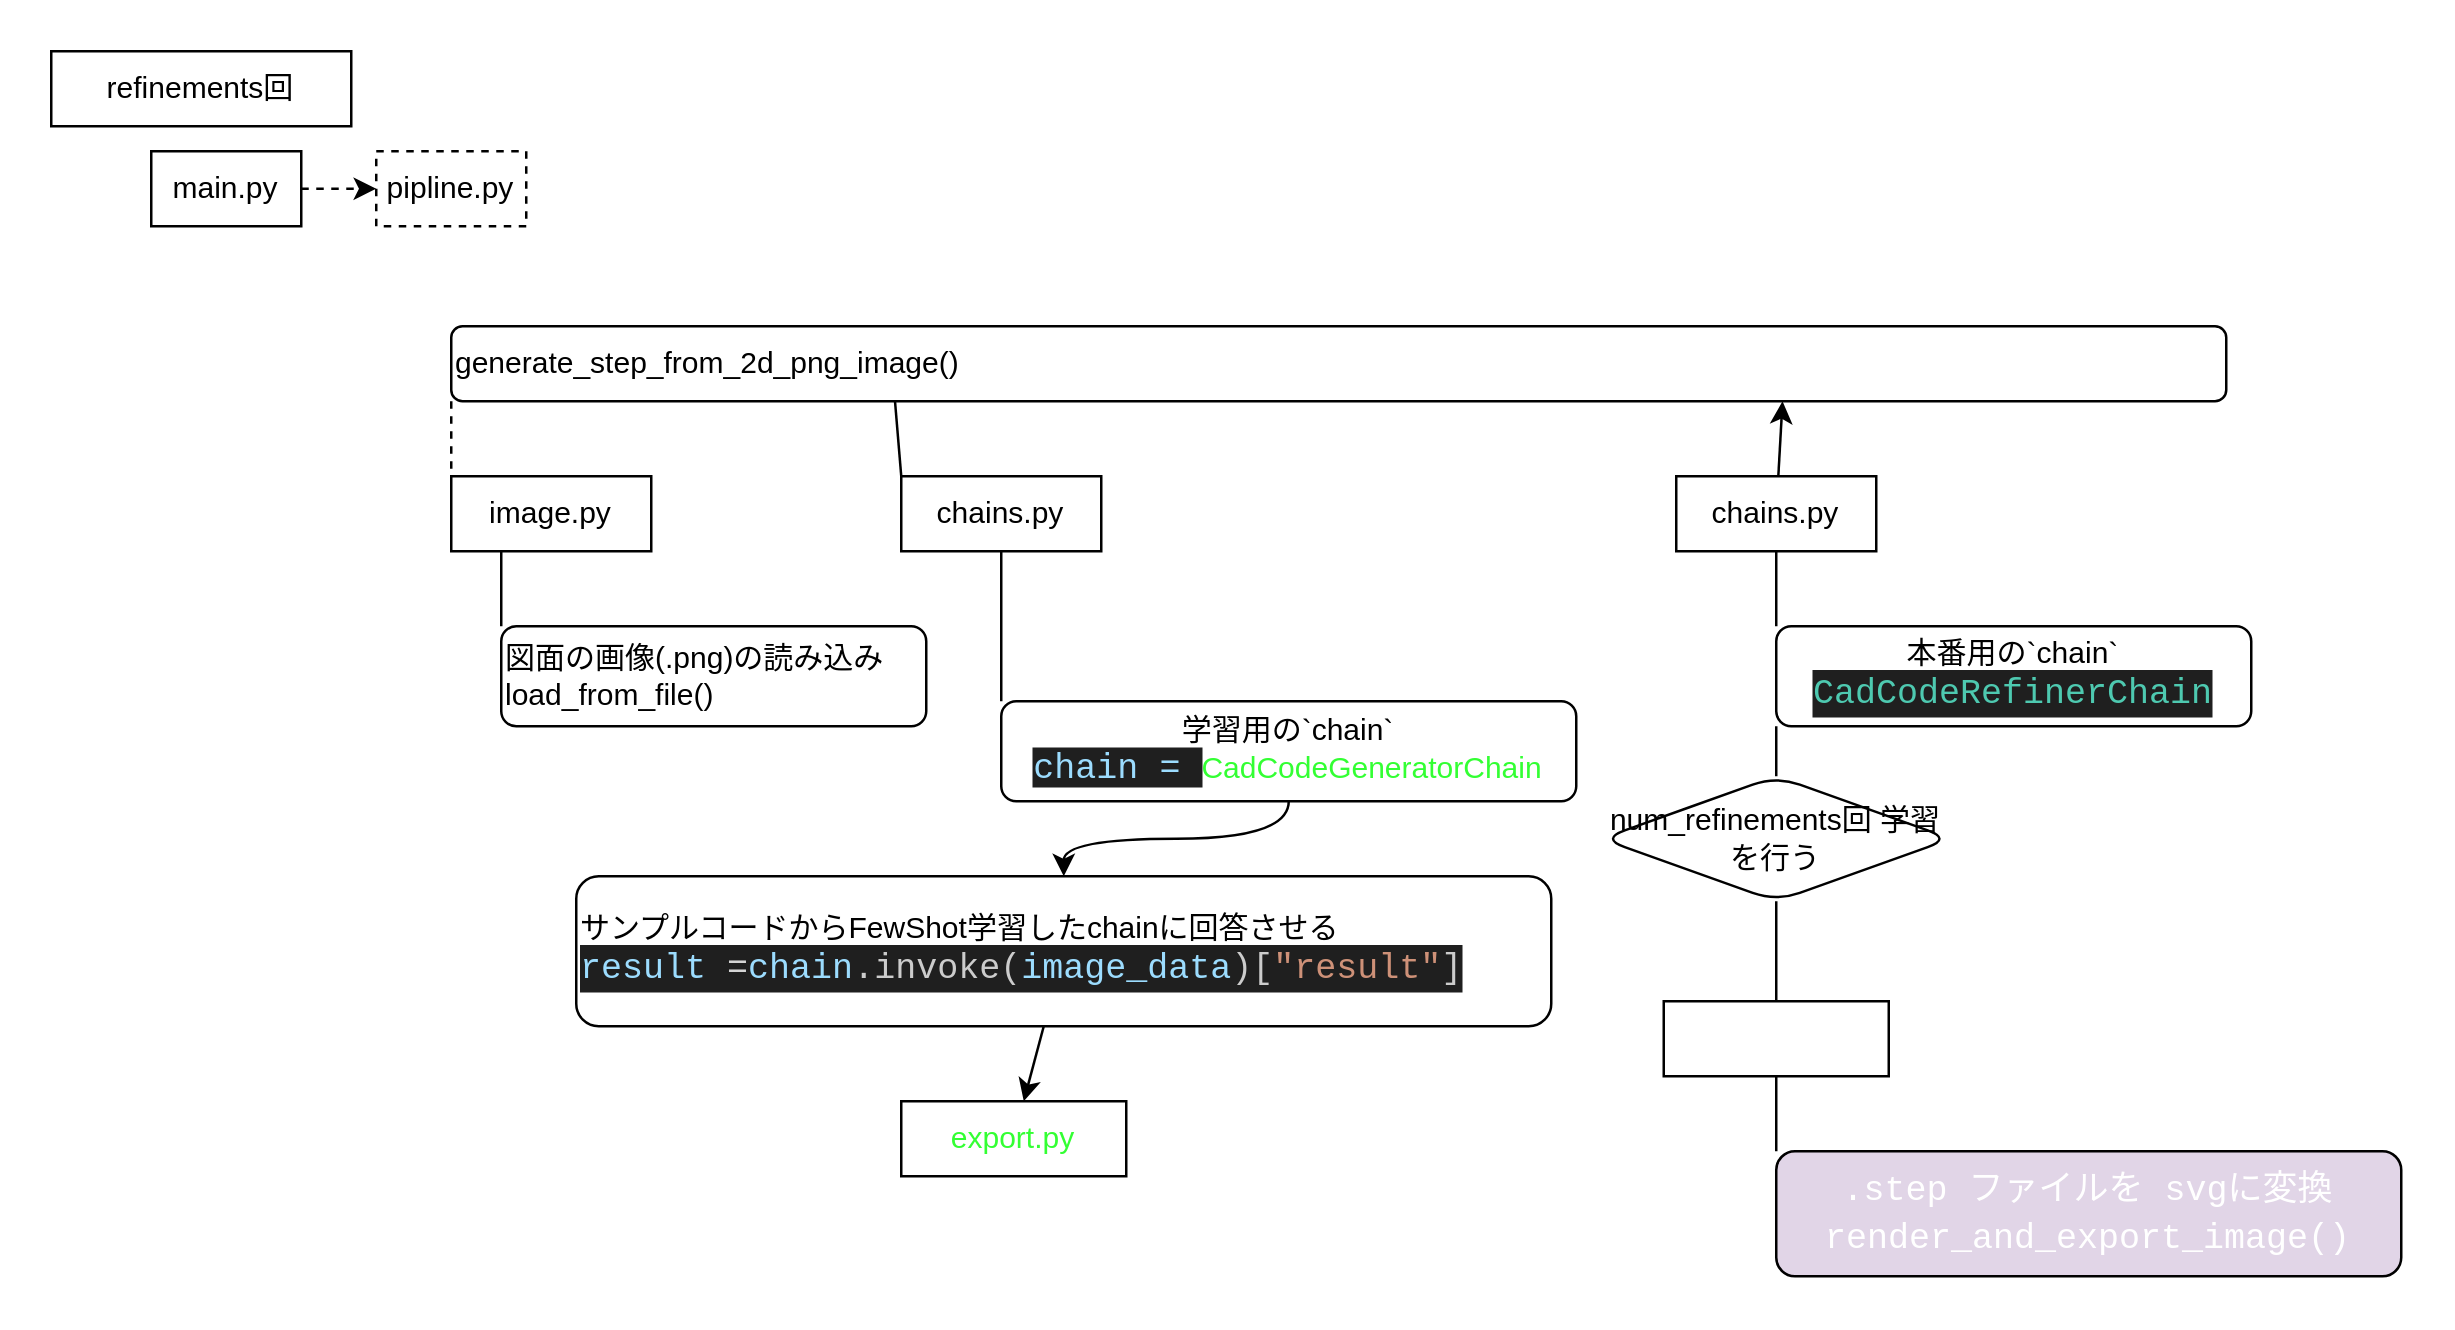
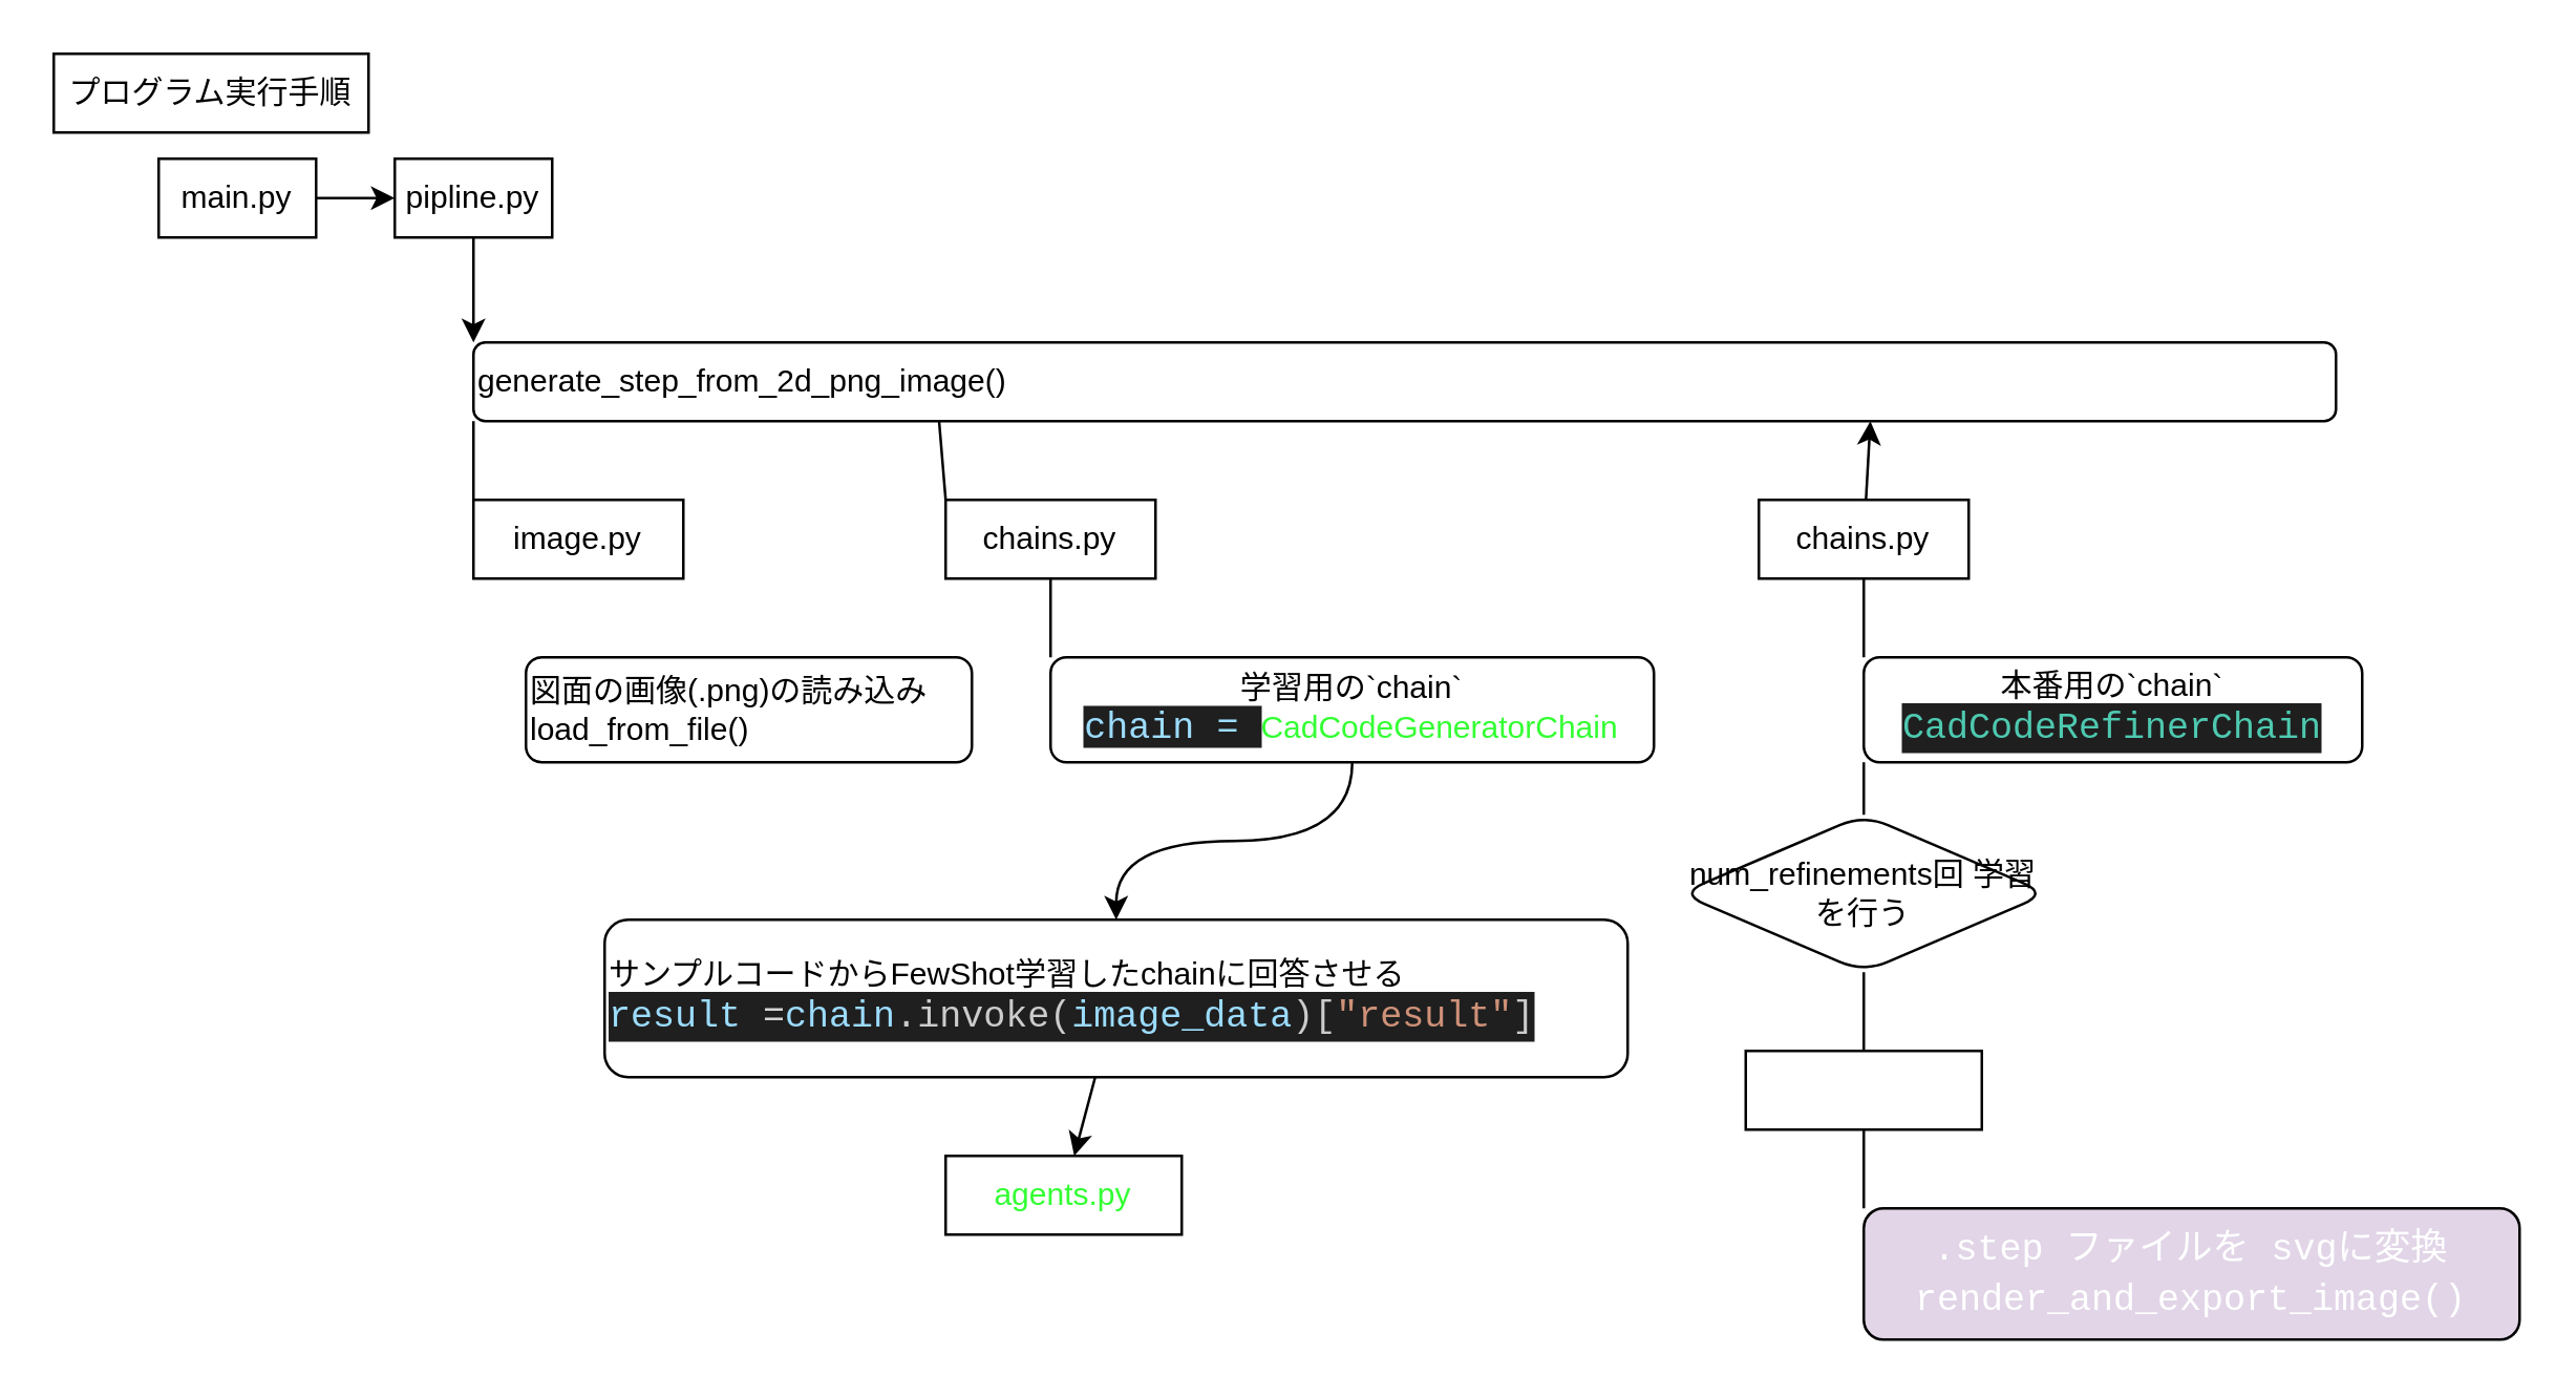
  <mxCell id="0" />
  <mxCell id="1" parent="0" />
- <mxCell id="2" value="" style="edgeStyle=none;html=1;dashed=1;" parent="1" source="3" target="5" edge="1"><mxGeometry relative="1" as="geometry" /></mxCell>
+ <mxCell id="2" value="" style="edgeStyle=none;html=1;" parent="1" source="3" target="5" edge="1"><mxGeometry relative="1" as="geometry" /></mxCell>
  <mxCell id="3" value="main.py" style="rounded=0;whiteSpace=wrap;html=1;" parent="1" vertex="1"><mxGeometry x="60" y="60" width="60" height="30" as="geometry" /></mxCell>
- <mxCell id="5" value="pipline.py" style="rounded=0;whiteSpace=wrap;html=1;dashed=1;" parent="1" vertex="1"><mxGeometry x="150" y="60" width="60" height="30" as="geometry" /></mxCell>
- <mxCell id="6" value="refinements回" style="rounded=0;whiteSpace=wrap;html=1;" parent="1" vertex="1"><mxGeometry width="120" height="30" as="geometry" x="20" y="20" /></mxCell>
+ <mxCell id="4" value="" style="edgeStyle=none;html=1;entryX=0;entryY=0;entryDx=0;entryDy=0;" parent="1" source="5" target="8" edge="1"><mxGeometry relative="1" as="geometry" /></mxCell>
+ <mxCell id="5" value="pipline.py" style="rounded=0;whiteSpace=wrap;html=1;" parent="1" vertex="1"><mxGeometry x="150" y="60" width="60" height="30" as="geometry" /></mxCell>
+ <mxCell id="6" value="プログラム実行手順" style="rounded=0;whiteSpace=wrap;html=1;" parent="1" vertex="1"><mxGeometry width="120" height="30" as="geometry" x="20" y="20" /></mxCell>
  <mxCell id="7" style="edgeStyle=none;html=1;exitX=0.25;exitY=1;exitDx=0;exitDy=0;strokeColor=default;endArrow=none;endFill=0;entryX=0;entryY=0;entryDx=0;entryDy=0;" parent="1" source="8" target="14" edge="1"><mxGeometry relative="1" as="geometry"><mxPoint x="360" y="180" as="targetPoint" /></mxGeometry></mxCell>
  <mxCell id="8" value="generate_step_from_2d_png_image()" style="rounded=1;whiteSpace=wrap;html=1;align=left;" parent="1" vertex="1"><mxGeometry x="180" y="130" width="710" height="30" as="geometry" /></mxCell>
- <mxCell id="9" value="" style="edgeStyle=none;html=1;endArrow=none;exitX=0;exitY=1;exitDx=0;exitDy=0;entryX=0;entryY=0;entryDx=0;entryDy=0;strokeColor=default;dashed=1;" parent="1" source="8" target="11" edge="1"><mxGeometry relative="1" as="geometry"><mxPoint x="180" y="170" as="sourcePoint" /><mxPoint x="180" y="250" as="targetPoint" /></mxGeometry></mxCell>
- <mxCell id="10" style="edgeStyle=none;html=1;exitX=0.25;exitY=1;exitDx=0;exitDy=0;entryX=0;entryY=0;entryDx=0;entryDy=0;endArrow=none;endFill=0;" parent="1" source="11" target="12" edge="1"><mxGeometry relative="1" as="geometry" /></mxCell>
+ <mxCell id="9" value="" style="edgeStyle=none;html=1;endArrow=none;exitX=0;exitY=1;exitDx=0;exitDy=0;entryX=0;entryY=0;entryDx=0;entryDy=0;strokeColor=default;" parent="1" source="8" target="11" edge="1"><mxGeometry relative="1" as="geometry"><mxPoint x="180" y="170" as="sourcePoint" /><mxPoint x="180" y="250" as="targetPoint" /></mxGeometry></mxCell>
  <mxCell id="11" value="image.py" style="rounded=0;whiteSpace=wrap;html=1;" parent="1" vertex="1"><mxGeometry x="180" y="190" width="80" height="30" as="geometry" /></mxCell>
  <mxCell id="12" value="図面の画像(.png)の読み込み&lt;br&gt;load_from_file()" style="rounded=1;whiteSpace=wrap;html=1;align=left;" parent="1" vertex="1"><mxGeometry x="200" y="250" width="170" height="40" as="geometry" /></mxCell>
  <mxCell id="13" value="" style="edgeStyle=none;html=1;strokeColor=default;endArrow=none;endFill=0;entryX=0;entryY=0;entryDx=0;entryDy=0;" parent="1" source="14" target="17" edge="1"><mxGeometry relative="1" as="geometry" /></mxCell>
  <mxCell id="14" value="chains.py" style="rounded=0;whiteSpace=wrap;html=1;" parent="1" vertex="1"><mxGeometry x="360" y="190" width="80" height="30" as="geometry" /></mxCell>
  <mxCell id="15" value="" style="edgeStyle=none;html=1;strokeColor=default;endArrow=none;endFill=0;exitX=0;exitY=1;exitDx=0;exitDy=0;entryX=0.5;entryY=0;entryDx=0;entryDy=0;" parent="1" source="26" target="20" edge="1"><mxGeometry relative="1" as="geometry" /></mxCell>
  <mxCell id="16" value="" style="edgeStyle=orthogonalEdgeStyle;html=1;fontColor=#33FF33;curved=1;" parent="1" source="17" target="28" edge="1"><mxGeometry relative="1" as="geometry" /></mxCell>
- <mxCell id="17" value="学習用の`chain`&lt;br&gt;&lt;span style=&quot;color: rgb(156, 220, 254); font-family: Consolas, &amp;quot;Courier New&amp;quot;, monospace; font-size: 14px; text-align: left; background-color: rgb(31, 31, 31);&quot;&gt;chain =&amp;nbsp;&lt;/span&gt;&lt;font color=&quot;#33ff33&quot;&gt;CadCodeGeneratorChain&lt;/font&gt;" style="rounded=1;whiteSpace=wrap;html=1;" parent="1" vertex="1"><mxGeometry x="400" y="280" width="230" height="40" as="geometry" /></mxCell>
+ <mxCell id="17" value="学習用の`chain`&lt;br&gt;&lt;span style=&quot;color: rgb(156, 220, 254); font-family: Consolas, &amp;quot;Courier New&amp;quot;, monospace; font-size: 14px; text-align: left; background-color: rgb(31, 31, 31);&quot;&gt;chain =&amp;nbsp;&lt;/span&gt;&lt;font color=&quot;#33ff33&quot;&gt;CadCodeGeneratorChain&lt;/font&gt;" style="rounded=1;whiteSpace=wrap;html=1;" parent="1" vertex="1"><mxGeometry x="400" y="250" width="230" height="40" as="geometry" /></mxCell>
  <mxCell id="18" value="" style="edgeStyle=none;html=1;strokeColor=default;endArrow=none;endFill=0;exitX=0.5;exitY=1;exitDx=0;exitDy=0;entryX=0;entryY=0;entryDx=0;entryDy=0;" parent="1" source="22" target="21" edge="1"><mxGeometry relative="1" as="geometry" /></mxCell>
  <mxCell id="19" style="edgeStyle=none;html=1;strokeColor=default;fontColor=#FFFFFF;endArrow=none;endFill=0;entryX=0.5;entryY=0;entryDx=0;entryDy=0;" parent="1" source="20" target="22" edge="1"><mxGeometry relative="1" as="geometry"><mxPoint x="710" y="390" as="targetPoint" /></mxGeometry></mxCell>
- <mxCell id="20" value="num_refinements回 学習を行う" style="rhombus;whiteSpace=wrap;html=1;rounded=1;" parent="1" vertex="1"><mxGeometry x="640" y="310" width="140" height="50" as="geometry" /></mxCell>
+ <mxCell id="20" value="num_refinements回 学習を行う" style="rhombus;whiteSpace=wrap;html=1;rounded=1;" parent="1" vertex="1"><mxGeometry x="640" y="310" width="140" height="60" as="geometry" /></mxCell>
  <mxCell id="21" value="&lt;div style=&quot;font-family: Consolas, &amp;quot;Courier New&amp;quot;, monospace; font-size: 14px; line-height: 19px;&quot;&gt;&lt;font color=&quot;#ffffff&quot;&gt;.step ファイルを svgに変換&lt;br&gt;render_and_export_image()&lt;/font&gt;&lt;/div&gt;" style="whiteSpace=wrap;html=1;rounded=1;labelBackgroundColor=none;fillColor=#e1d5e7;" parent="1" vertex="1"><mxGeometry x="710" y="460" width="250" height="50" as="geometry" /></mxCell>
  <mxCell id="22" value="render.py" style="rounded=0;whiteSpace=wrap;html=1;fontColor=#FFFFFF;" parent="1" vertex="1"><mxGeometry x="665" y="400" width="90" height="30" as="geometry" /></mxCell>
  <mxCell id="23" value="" style="edgeStyle=none;html=1;strokeColor=default;endArrow=none;endFill=0;entryX=0;entryY=0;entryDx=0;entryDy=0;" parent="1" source="25" edge="1"><mxGeometry relative="1" as="geometry"><mxPoint x="710" y="250" as="targetPoint" /></mxGeometry></mxCell>
  <mxCell id="24" value="" style="edgeStyle=none;html=1;entryX=0.75;entryY=1;entryDx=0;entryDy=0;" parent="1" source="25" target="8" edge="1"><mxGeometry relative="1" as="geometry" /></mxCell>
  <mxCell id="25" value="chains.py" style="rounded=0;whiteSpace=wrap;html=1;" parent="1" vertex="1"><mxGeometry x="670" y="190" width="80" height="30" as="geometry" /></mxCell>
  <mxCell id="26" value="本番用の`chain`&lt;br&gt;&lt;div style=&quot;color: rgb(204, 204, 204); background-color: rgb(31, 31, 31); font-family: Consolas, &amp;quot;Courier New&amp;quot;, monospace; font-size: 14px; line-height: 19px;&quot;&gt;&lt;span style=&quot;color: #4ec9b0;&quot;&gt;CadCodeRefinerChain&lt;/span&gt;&lt;/div&gt;" style="rounded=1;whiteSpace=wrap;html=1;" parent="1" vertex="1"><mxGeometry x="710" y="250" width="190" height="40" as="geometry" /></mxCell>
  <mxCell id="27" value="" style="edgeStyle=none;html=1;" parent="1" source="28" target="29" edge="1"><mxGeometry relative="1" as="geometry" /></mxCell>
  <mxCell id="28" value="サンプルコードからFewShot学習したchainに回答させる&lt;br&gt;&lt;div style=&quot;color: rgb(204, 204, 204); background-color: rgb(31, 31, 31); font-family: Consolas, &amp;quot;Courier New&amp;quot;, monospace; font-weight: normal; font-size: 14px; line-height: 19px;&quot;&gt;&lt;div&gt;&lt;span style=&quot;color: #9cdcfe;&quot;&gt;result&lt;/span&gt;&lt;span style=&quot;color: #cccccc;&quot;&gt; &lt;/span&gt;&lt;span style=&quot;color: #d4d4d4;&quot;&gt;=&lt;/span&gt;&lt;span style=&quot;color: #9cdcfe;&quot;&gt;chain&lt;/span&gt;&lt;span style=&quot;color: #cccccc;&quot;&gt;.invoke(&lt;/span&gt;&lt;span style=&quot;color: #9cdcfe;&quot;&gt;image_data&lt;/span&gt;&lt;span style=&quot;color: #cccccc;&quot;&gt;)[&lt;/span&gt;&lt;span style=&quot;color: #ce9178;&quot;&gt;&quot;result&quot;&lt;/span&gt;&lt;span style=&quot;color: #cccccc;&quot;&gt;]&lt;/span&gt;&lt;/div&gt;&lt;/div&gt;" style="whiteSpace=wrap;html=1;rounded=1;align=left;" parent="1" vertex="1"><mxGeometry x="230" y="350" width="390" height="60" as="geometry" /></mxCell>
- <mxCell id="29" value="export.py" style="rounded=0;whiteSpace=wrap;html=1;fontColor=#33FF33;" parent="1" vertex="1"><mxGeometry x="360" y="440" width="90" height="30" as="geometry" /></mxCell>
+ <mxCell id="29" value="agents.py" style="rounded=0;whiteSpace=wrap;html=1;fontColor=#33FF33;" parent="1" vertex="1"><mxGeometry x="360" y="440" width="90" height="30" as="geometry" /></mxCell>
